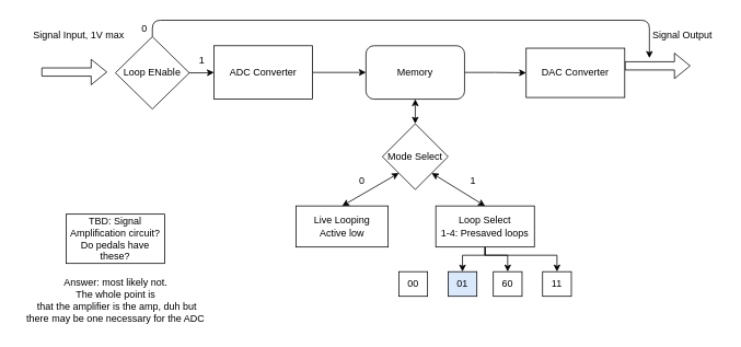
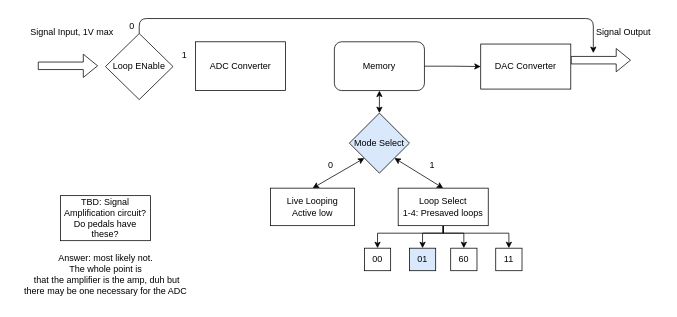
  <mxCell id="0" />
  <mxCell id="1" parent="0" />
- <mxCell id="2" value="" style="edgeStyle=orthogonalEdgeStyle;rounded=0;orthogonalLoop=1;jettySize=auto;html=1;" parent="1" source="3" target="12" edge="1"><mxGeometry relative="1" as="geometry" /></mxCell>
  <mxCell id="3" value="ADC Converter" style="rounded=0;whiteSpace=wrap;html=1;" parent="1" vertex="1"><mxGeometry x="260" y="55" width="120" height="65" as="geometry" /></mxCell>
  <mxCell id="4" value="" style="shape=flexArrow;endArrow=classic;html=1;rounded=0;" parent="1" edge="1"><mxGeometry width="50" height="50" relative="1" as="geometry"><mxPoint x="50" y="87" as="sourcePoint" /><mxPoint x="130" y="87" as="targetPoint" /></mxGeometry></mxCell>
  <mxCell id="5" value="Signal Input, 1V max" style="text;html=1;align=center;verticalAlign=middle;resizable=0;points=[];autosize=1;strokeColor=none;fillColor=none;" parent="1" vertex="1"><mxGeometry x="30" y="28" width="130" height="30" as="geometry" /></mxCell>
  <mxCell id="6" value="TBD: Signal Amplification circuit? Do pedals have these?" style="rounded=0;whiteSpace=wrap;html=1;" parent="1" vertex="1"><mxGeometry x="80" y="260" width="120" height="60" as="geometry" /></mxCell>
  <mxCell id="7" value="" style="shape=flexArrow;endArrow=classic;html=1;rounded=0;" parent="1" edge="1"><mxGeometry width="50" height="50" relative="1" as="geometry"><mxPoint x="760" y="79.5" as="sourcePoint" /><mxPoint x="840" y="79.5" as="targetPoint" /></mxGeometry></mxCell>
  <mxCell id="8" value="Signal Output" style="text;html=1;align=center;verticalAlign=middle;resizable=0;points=[];autosize=1;strokeColor=none;fillColor=none;" parent="1" vertex="1"><mxGeometry x="780" y="28" width="100" height="30" as="geometry" /></mxCell>
  <mxCell id="9" value="&lt;div&gt;Answer: most likely not. &lt;br&gt;&lt;/div&gt;&lt;div&gt;The whole point is&lt;/div&gt;&lt;div&gt;&amp;nbsp;that the amplifier is the amp, duh but &lt;br&gt;&lt;/div&gt;&lt;div&gt;there may be one necessary for the ADC&lt;br&gt;&lt;/div&gt;" style="text;html=1;align=center;verticalAlign=middle;resizable=0;points=[];autosize=1;strokeColor=none;fillColor=none;" parent="1" vertex="1"><mxGeometry y="330" width="240" height="70" as="geometry" x="20" /></mxCell>
  <mxCell id="10" value="DAC Converter" style="rounded=0;whiteSpace=wrap;html=1;" parent="1" vertex="1"><mxGeometry x="640" y="58" width="120" height="60" as="geometry" /></mxCell>
  <mxCell id="11" style="edgeStyle=orthogonalEdgeStyle;rounded=0;orthogonalLoop=1;jettySize=auto;html=1;exitX=1;exitY=0.5;exitDx=0;exitDy=0;" parent="1" source="12" target="10" edge="1"><mxGeometry relative="1" as="geometry" /></mxCell>
  <mxCell id="12" value="Memory" style="whiteSpace=wrap;html=1;rounded=1;" parent="1" vertex="1"><mxGeometry x="445" y="55" width="120" height="65" as="geometry" /></mxCell>
- <mxCell id="13" style="edgeStyle=orthogonalEdgeStyle;rounded=0;orthogonalLoop=1;jettySize=auto;html=1;exitX=1;exitY=0.5;exitDx=0;exitDy=0;" parent="1" source="15" target="3" edge="1"><mxGeometry relative="1" as="geometry" /></mxCell>
  <mxCell id="14" style="edgeStyle=orthogonalEdgeStyle;rounded=1;orthogonalLoop=1;jettySize=auto;html=1;exitX=0.5;exitY=0;exitDx=0;exitDy=0;startArrow=none;startFill=0;" parent="1" source="15" edge="1"><mxGeometry relative="1" as="geometry"><mxPoint x="790" y="70" as="targetPoint" /><Array as="points"><mxPoint x="185" y="24" /><mxPoint x="790" y="24" /></Array></mxGeometry></mxCell>
  <mxCell id="15" value="Loop ENable" style="rhombus;whiteSpace=wrap;html=1;" parent="1" vertex="1"><mxGeometry x="140" y="44" width="90" height="88" as="geometry" /></mxCell>
  <mxCell id="16" style="rounded=0;orthogonalLoop=1;jettySize=auto;html=1;exitX=0.5;exitY=0;exitDx=0;exitDy=0;startArrow=classic;startFill=1;entryX=1;entryY=1;entryDx=0;entryDy=0;" parent="1" source="21" target="25" edge="1"><mxGeometry relative="1" as="geometry"><mxPoint x="530" y="180" as="targetPoint" /></mxGeometry></mxCell>
+ <mxCell id="17" style="edgeStyle=orthogonalEdgeStyle;rounded=0;orthogonalLoop=1;jettySize=auto;html=1;exitX=0.5;exitY=1;exitDx=0;exitDy=0;entryX=0.5;entryY=0;entryDx=0;entryDy=0;startArrow=none;startFill=0;" parent="1" source="21" target="30" edge="1"><mxGeometry relative="1" as="geometry"><Array as="points"><mxPoint x="590" y="310" /><mxPoint x="503" y="310" /></Array></mxGeometry></mxCell>
  <mxCell id="18" style="edgeStyle=orthogonalEdgeStyle;rounded=0;orthogonalLoop=1;jettySize=auto;html=1;exitX=0.5;exitY=1;exitDx=0;exitDy=0;entryX=0.5;entryY=0;entryDx=0;entryDy=0;startArrow=none;startFill=0;" parent="1" source="21" target="31" edge="1"><mxGeometry relative="1" as="geometry"><Array as="points"><mxPoint x="590" y="310" /><mxPoint x="563" y="310" /></Array></mxGeometry></mxCell>
  <mxCell id="19" style="edgeStyle=orthogonalEdgeStyle;rounded=0;orthogonalLoop=1;jettySize=auto;html=1;exitX=0.5;exitY=1;exitDx=0;exitDy=0;entryX=0.5;entryY=0;entryDx=0;entryDy=0;startArrow=none;startFill=0;" parent="1" source="21" target="32" edge="1"><mxGeometry relative="1" as="geometry"><Array as="points"><mxPoint x="590" y="310" /><mxPoint x="618" y="310" /></Array></mxGeometry></mxCell>
  <mxCell id="20" style="edgeStyle=orthogonalEdgeStyle;rounded=0;orthogonalLoop=1;jettySize=auto;html=1;exitX=0.5;exitY=1;exitDx=0;exitDy=0;entryX=0.5;entryY=0;entryDx=0;entryDy=0;startArrow=none;startFill=0;" parent="1" source="21" target="33" edge="1"><mxGeometry relative="1" as="geometry"><Array as="points"><mxPoint x="590" y="310" /><mxPoint x="678" y="310" /></Array></mxGeometry></mxCell>
  <mxCell id="21" value="&lt;div&gt;Loop Select&lt;/div&gt;&lt;div&gt;1-4: Presaved loops&lt;br&gt;&lt;/div&gt;" style="rounded=0;whiteSpace=wrap;html=1;" parent="1" vertex="1"><mxGeometry x="530" y="250" width="120" height="50" as="geometry" /></mxCell>
  <mxCell id="22" style="edgeStyle=none;rounded=0;orthogonalLoop=1;jettySize=auto;html=1;exitX=0.5;exitY=0;exitDx=0;exitDy=0;startArrow=classic;startFill=1;entryX=0;entryY=1;entryDx=0;entryDy=0;" parent="1" source="23" target="25" edge="1"><mxGeometry relative="1" as="geometry"><mxPoint x="480" y="180" as="targetPoint" /></mxGeometry></mxCell>
  <mxCell id="23" value="&lt;div&gt;Live Looping&lt;/div&gt;&lt;div&gt;Active low&lt;br&gt;&lt;/div&gt;" style="rounded=0;whiteSpace=wrap;html=1;" parent="1" vertex="1"><mxGeometry x="360" y="250" width="112" height="50" as="geometry" /></mxCell>
  <mxCell id="24" style="edgeStyle=orthogonalEdgeStyle;rounded=1;orthogonalLoop=1;jettySize=auto;html=1;exitX=0.5;exitY=0;exitDx=0;exitDy=0;entryX=0.5;entryY=1;entryDx=0;entryDy=0;startArrow=classic;startFill=1;" parent="1" source="25" target="12" edge="1"><mxGeometry relative="1" as="geometry" /></mxCell>
- <mxCell id="25" value="Mode Select" style="rhombus;whiteSpace=wrap;html=1;" parent="1" vertex="1"><mxGeometry x="465" y="150" width="80" height="80" as="geometry" /></mxCell>
+ <mxCell id="25" value="Mode Select" style="rhombus;whiteSpace=wrap;html=1;fillColor=#dae8fc;" parent="1" vertex="1"><mxGeometry x="465" y="150" width="80" height="80" as="geometry" /></mxCell>
  <mxCell id="26" value="0" style="text;html=1;align=center;verticalAlign=middle;resizable=0;points=[];autosize=1;strokeColor=none;fillColor=none;" parent="1" vertex="1"><mxGeometry x="425" y="205" width="30" height="30" as="geometry" /></mxCell>
  <mxCell id="27" value="1" style="text;html=1;align=center;verticalAlign=middle;resizable=0;points=[];autosize=1;strokeColor=none;fillColor=none;" parent="1" vertex="1"><mxGeometry x="560" y="205" width="30" height="30" as="geometry" /></mxCell>
  <mxCell id="28" value="0" style="text;html=1;align=center;verticalAlign=middle;resizable=0;points=[];autosize=1;strokeColor=none;fillColor=none;" parent="1" vertex="1"><mxGeometry x="160" y="20" width="30" height="30" as="geometry" /></mxCell>
  <mxCell id="29" value="1" style="text;html=1;align=center;verticalAlign=middle;resizable=0;points=[];autosize=1;strokeColor=none;fillColor=none;" parent="1" vertex="1"><mxGeometry x="230" y="58" width="30" height="30" as="geometry" /></mxCell>
  <mxCell id="30" value="00" style="rounded=0;whiteSpace=wrap;html=1;" parent="1" vertex="1"><mxGeometry x="485" y="330" width="35" height="30" as="geometry" /></mxCell>
  <mxCell id="31" value="01" style="rounded=0;whiteSpace=wrap;html=1;fillColor=#dae8fc;" parent="1" vertex="1"><mxGeometry x="545" y="330" width="35" height="30" as="geometry" /></mxCell>
  <mxCell id="32" value="60" style="rounded=0;whiteSpace=wrap;html=1;" parent="1" vertex="1"><mxGeometry x="600" y="330" width="35" height="30" as="geometry" /></mxCell>
  <mxCell id="33" value="11" style="rounded=0;whiteSpace=wrap;html=1;" parent="1" vertex="1"><mxGeometry x="660" y="330" width="35" height="30" as="geometry" /></mxCell>
